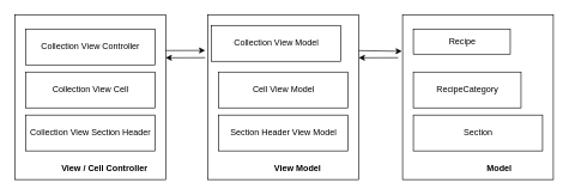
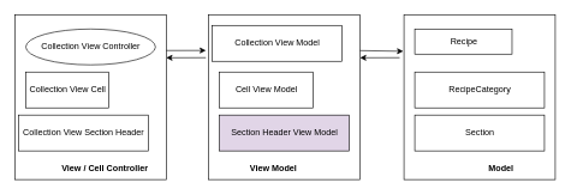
  <mxCell id="0" />
  <mxCell id="1" parent="0" />
  <mxCell id="2" value="" style="group" vertex="1" connectable="0" parent="1"><mxGeometry x="20" y="20" width="210" height="230" as="geometry" /></mxCell>
  <mxCell id="3" value="" style="rounded=0;whiteSpace=wrap;html=1;" vertex="1" parent="2"><mxGeometry width="210" height="230" as="geometry" /></mxCell>
- <mxCell id="4" value="Collection View Controller" style="html=1;" vertex="1" parent="2"><mxGeometry x="15" y="20" width="180" height="50" as="geometry" /></mxCell>
- <mxCell id="5" value="Collection View Cell" style="html=1;" vertex="1" parent="2"><mxGeometry x="15" y="80" width="180" height="50" as="geometry" /></mxCell>
- <mxCell id="6" value="Collection View Section Header" style="html=1;" vertex="1" parent="2"><mxGeometry x="15" y="140" width="180" height="50" as="geometry" /></mxCell>
+ <mxCell id="4" value="Collection View Controller" style="ellipse;html=1;" vertex="1" parent="2"><mxGeometry x="15" y="20" width="180" height="50" as="geometry" /></mxCell>
+ <mxCell id="5" value="Collection View Cell" style="html=1;" vertex="1" parent="2"><mxGeometry x="15" y="80" width="115" height="50" as="geometry" /></mxCell>
+ <mxCell id="6" value="Collection View Section Header" style="html=1;" vertex="1" parent="2"><mxGeometry x="5" y="140" width="180" height="50" as="geometry" /></mxCell>
  <mxCell id="7" value="View / Cell Controller" style="text;align=center;fontStyle=1;verticalAlign=middle;spacingLeft=3;spacingRight=3;strokeColor=none;rotatable=0;points=[[0,0.5],[1,0.5]];portConstraint=eastwest;" vertex="1" parent="2"><mxGeometry x="55" y="200" width="140" height="26" as="geometry" /></mxCell>
  <mxCell id="8" value="" style="group" vertex="1" connectable="0" parent="1"><mxGeometry x="289" y="20" width="210" height="230" as="geometry" /></mxCell>
  <mxCell id="9" value="" style="rounded=0;whiteSpace=wrap;html=1;" vertex="1" parent="8"><mxGeometry width="210" height="230" as="geometry" /></mxCell>
  <mxCell id="10" value="Collection View Model" style="html=1;" vertex="1" parent="8"><mxGeometry x="5" y="15" width="180" height="50" as="geometry" /></mxCell>
- <mxCell id="11" value="Cell View Model" style="html=1;" vertex="1" parent="8"><mxGeometry x="15" y="80" width="180" height="50" as="geometry" /></mxCell>
- <mxCell id="12" value="Section Header View Model" style="html=1;" vertex="1" parent="8"><mxGeometry x="15" y="140" width="180" height="50" as="geometry" /></mxCell>
- <mxCell id="13" value="View Model" style="text;align=center;fontStyle=1;verticalAlign=middle;spacingLeft=3;spacingRight=3;strokeColor=none;rotatable=0;points=[[0,0.5],[1,0.5]];portConstraint=eastwest;" vertex="1" parent="8"><mxGeometry x="55" y="200" width="140" height="26" as="geometry" /></mxCell>
+ <mxCell id="11" value="Cell View Model" style="html=1;" vertex="1" parent="8"><mxGeometry x="15" y="80" width="130" height="50" as="geometry" /></mxCell>
+ <mxCell id="12" value="Section Header View Model" style="html=1;fillColor=#e1d5e7;" vertex="1" parent="8"><mxGeometry x="15" y="140" width="180" height="50" as="geometry" /></mxCell>
+ <mxCell id="13" value="View Model" style="text;align=center;fontStyle=1;verticalAlign=middle;spacingLeft=3;spacingRight=3;strokeColor=none;rotatable=0;points=[[0,0.5],[1,0.5]];portConstraint=eastwest;" vertex="1" parent="8"><mxGeometry x="20" y="200" width="140" height="26" as="geometry" /></mxCell>
  <mxCell id="14" value="" style="group" vertex="1" connectable="0" parent="1"><mxGeometry x="560" y="20" width="210" height="230" as="geometry" /></mxCell>
  <mxCell id="15" value="" style="rounded=0;whiteSpace=wrap;html=1;" vertex="1" parent="14"><mxGeometry width="210" height="230" as="geometry" /></mxCell>
  <mxCell id="16" value="Recipe" style="html=1;" vertex="1" parent="14"><mxGeometry x="15" y="20" width="135" height="35" as="geometry" /></mxCell>
- <mxCell id="17" value="RecipeCategory" style="html=1;" vertex="1" parent="14"><mxGeometry x="15" y="80" width="150" height="50" as="geometry" /></mxCell>
+ <mxCell id="17" value="RecipeCategory" style="html=1;" vertex="1" parent="14"><mxGeometry x="15" y="80" width="180" height="50" as="geometry" /></mxCell>
  <mxCell id="18" value="Section" style="html=1;" vertex="1" parent="14"><mxGeometry x="15" y="140" width="180" height="50" as="geometry" /></mxCell>
  <mxCell id="19" value="Model" style="text;align=center;fontStyle=1;verticalAlign=middle;spacingLeft=3;spacingRight=3;strokeColor=none;rotatable=0;points=[[0,0.5],[1,0.5]];portConstraint=eastwest;" vertex="1" parent="14"><mxGeometry x="65" y="200" width="140" height="26" as="geometry" /></mxCell>
  <mxCell id="20" value="" style="endArrow=classic;html=1;entryX=-0.019;entryY=0.217;entryDx=0;entryDy=0;entryPerimeter=0;" edge="1" parent="1" target="9"><mxGeometry width="50" height="50" relative="1" as="geometry"><mxPoint x="230" y="70" as="sourcePoint" /><mxPoint x="280" y="20" as="targetPoint" /></mxGeometry></mxCell>
  <mxCell id="21" value="" style="endArrow=classic;html=1;entryX=-0.005;entryY=0.222;entryDx=0;entryDy=0;entryPerimeter=0;" edge="1" parent="1" target="15"><mxGeometry width="50" height="50" relative="1" as="geometry"><mxPoint x="499" y="70.09" as="sourcePoint" /><mxPoint x="561" y="68" as="targetPoint" /></mxGeometry></mxCell>
  <mxCell id="22" value="" style="endArrow=classic;html=1;entryX=-0.019;entryY=0.217;entryDx=0;entryDy=0;entryPerimeter=0;" edge="1" parent="1"><mxGeometry width="50" height="50" relative="1" as="geometry"><mxPoint x="285.01" y="80" as="sourcePoint" /><mxPoint x="230" y="80.09" as="targetPoint" /></mxGeometry></mxCell>
  <mxCell id="23" value="" style="endArrow=classic;html=1;entryX=-0.019;entryY=0.217;entryDx=0;entryDy=0;entryPerimeter=0;" edge="1" parent="1"><mxGeometry width="50" height="50" relative="1" as="geometry"><mxPoint x="554.01" y="80" as="sourcePoint" /><mxPoint x="499" y="80.09" as="targetPoint" /></mxGeometry></mxCell>
